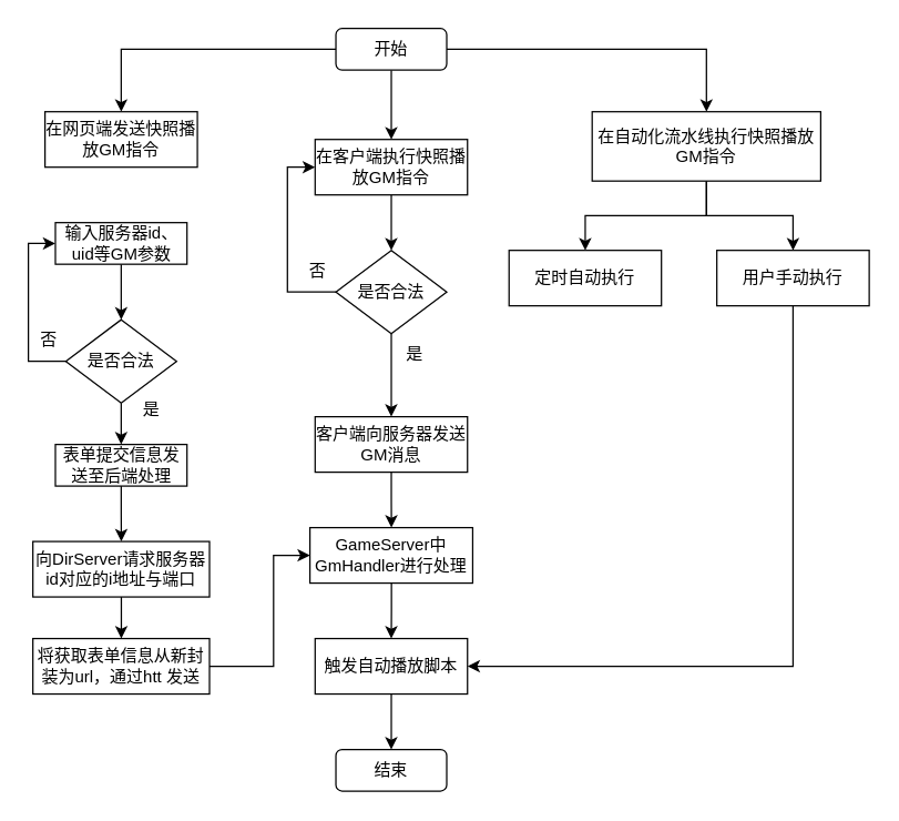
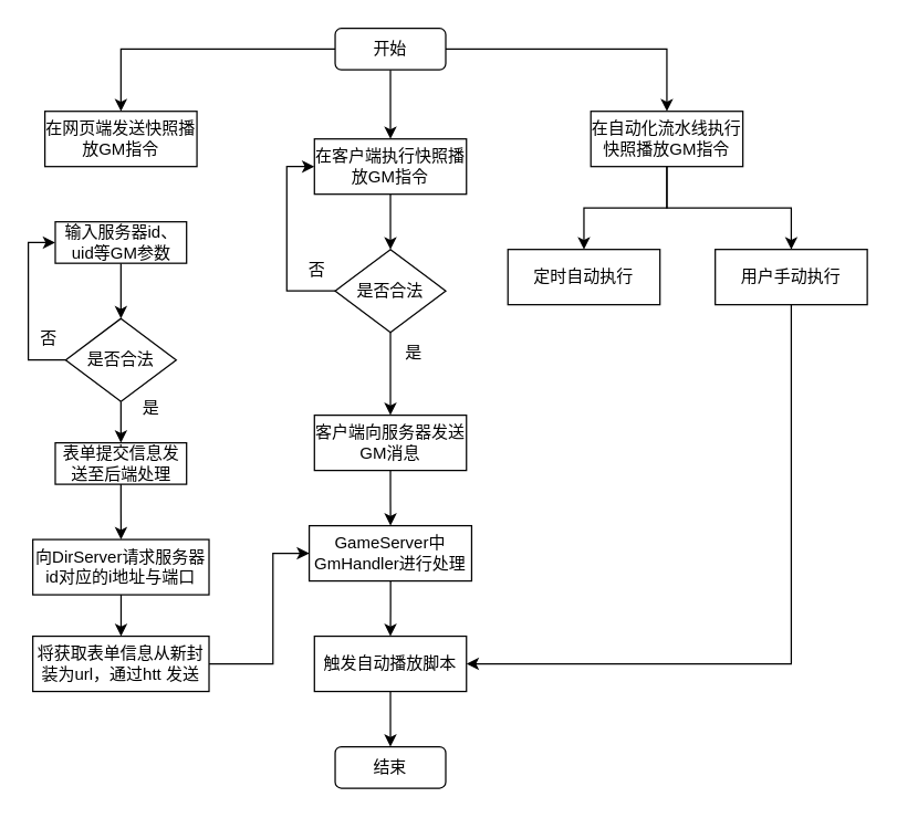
  <mxCell id="0" />
  <mxCell id="1" parent="0" />
  <mxCell id="2" style="edgeStyle=orthogonalEdgeStyle;rounded=0;orthogonalLoop=1;jettySize=auto;html=1;entryX=0.5;entryY=0;entryDx=0;entryDy=0;" edge="1" parent="1" source="5" target="8"><mxGeometry relative="1" as="geometry" /></mxCell>
  <mxCell id="3" style="edgeStyle=orthogonalEdgeStyle;rounded=0;orthogonalLoop=1;jettySize=auto;html=1;" edge="1" parent="1" source="5" target="6"><mxGeometry relative="1" as="geometry" /></mxCell>
  <mxCell id="4" style="edgeStyle=orthogonalEdgeStyle;rounded=0;orthogonalLoop=1;jettySize=auto;html=1;" edge="1" parent="1" source="5" target="11"><mxGeometry relative="1" as="geometry" /></mxCell>
  <mxCell id="5" value="开始" style="rounded=1;whiteSpace=wrap;html=1;fontSize=12;glass=0;strokeWidth=1;shadow=0;" vertex="1" parent="1"><mxGeometry x="242" y="20" width="80" height="30" as="geometry" /></mxCell>
  <mxCell id="6" value="在网页端发送快照播放GM指令" style="rounded=0;whiteSpace=wrap;html=1;" vertex="1" parent="1"><mxGeometry x="32" y="80" width="110" height="40" as="geometry" /></mxCell>
  <mxCell id="7" style="edgeStyle=orthogonalEdgeStyle;rounded=0;orthogonalLoop=1;jettySize=auto;html=1;" edge="1" parent="1" source="8" target="29"><mxGeometry relative="1" as="geometry" /></mxCell>
  <mxCell id="8" value="在客户端执行快照播放GM指令" style="rounded=0;whiteSpace=wrap;html=1;" vertex="1" parent="1"><mxGeometry x="227" y="100" width="110" height="40" as="geometry" /></mxCell>
  <mxCell id="9" style="edgeStyle=orthogonalEdgeStyle;rounded=0;orthogonalLoop=1;jettySize=auto;html=1;" edge="1" parent="1" source="11" target="30"><mxGeometry relative="1" as="geometry" /></mxCell>
  <mxCell id="10" style="edgeStyle=orthogonalEdgeStyle;rounded=0;orthogonalLoop=1;jettySize=auto;html=1;entryX=0.5;entryY=0;entryDx=0;entryDy=0;" edge="1" parent="1" source="11" target="32"><mxGeometry relative="1" as="geometry" /></mxCell>
- <mxCell id="11" value="在自动化流水线执行快照播放GM指令" style="rounded=0;whiteSpace=wrap;html=1;" vertex="1" parent="1"><mxGeometry x="427" y="80" width="165" height="50" as="geometry" /></mxCell>
+ <mxCell id="11" value="在自动化流水线执行快照播放GM指令" style="rounded=0;whiteSpace=wrap;html=1;" vertex="1" parent="1"><mxGeometry x="427" y="80" width="110" height="40" as="geometry" /></mxCell>
  <mxCell id="12" style="edgeStyle=orthogonalEdgeStyle;rounded=0;orthogonalLoop=1;jettySize=auto;html=1;" edge="1" parent="1" source="13" target="16"><mxGeometry relative="1" as="geometry" /></mxCell>
  <mxCell id="13" value="输入服务器id、uid等GM参数" style="rounded=0;whiteSpace=wrap;html=1;" vertex="1" parent="1"><mxGeometry x="39.5" y="160" width="95" height="30" as="geometry" /></mxCell>
  <mxCell id="14" style="edgeStyle=orthogonalEdgeStyle;rounded=0;orthogonalLoop=1;jettySize=auto;html=1;" edge="1" parent="1" source="16" target="18"><mxGeometry relative="1" as="geometry" /></mxCell>
  <mxCell id="15" style="edgeStyle=orthogonalEdgeStyle;rounded=0;orthogonalLoop=1;jettySize=auto;html=1;entryX=0;entryY=0.5;entryDx=0;entryDy=0;" edge="1" parent="1" source="16" target="13"><mxGeometry relative="1" as="geometry"><Array as="points"><mxPoint x="20" y="260" /><mxPoint x="20" y="175" /></Array></mxGeometry></mxCell>
  <mxCell id="16" value="是否合法" style="rhombus;whiteSpace=wrap;html=1;" vertex="1" parent="1"><mxGeometry x="47" y="230" width="80" height="60" as="geometry" /></mxCell>
  <mxCell id="17" style="edgeStyle=orthogonalEdgeStyle;rounded=0;orthogonalLoop=1;jettySize=auto;html=1;" edge="1" parent="1" source="18" target="20"><mxGeometry relative="1" as="geometry" /></mxCell>
  <mxCell id="18" value="表单提交信息发送至后端处理" style="rounded=0;whiteSpace=wrap;html=1;" vertex="1" parent="1"><mxGeometry x="39.5" y="320" width="95" height="30" as="geometry" /></mxCell>
  <mxCell id="19" style="edgeStyle=orthogonalEdgeStyle;rounded=0;orthogonalLoop=1;jettySize=auto;html=1;" edge="1" parent="1" source="20" target="22"><mxGeometry relative="1" as="geometry" /></mxCell>
  <mxCell id="20" value="向DirServer请求服务器id对应的i地址与端口" style="rounded=0;whiteSpace=wrap;html=1;" vertex="1" parent="1"><mxGeometry x="23.25" y="390" width="127.5" height="40" as="geometry" /></mxCell>
  <mxCell id="21" style="edgeStyle=orthogonalEdgeStyle;rounded=0;orthogonalLoop=1;jettySize=auto;html=1;" edge="1" parent="1" source="22" target="24"><mxGeometry relative="1" as="geometry"><Array as="points"><mxPoint x="197" y="480" /><mxPoint x="197" y="400" /></Array></mxGeometry></mxCell>
  <mxCell id="22" value="将获取表单信息从新封装为url，通过htt 发送" style="rounded=0;whiteSpace=wrap;html=1;" vertex="1" parent="1"><mxGeometry x="23.25" y="460" width="127.5" height="40" as="geometry" /></mxCell>
  <mxCell id="23" style="edgeStyle=orthogonalEdgeStyle;rounded=0;orthogonalLoop=1;jettySize=auto;html=1;entryX=0.5;entryY=0;entryDx=0;entryDy=0;" edge="1" parent="1" source="24" target="34"><mxGeometry relative="1" as="geometry" /></mxCell>
  <mxCell id="24" value="GameServer中GmHandler进行处理" style="rounded=0;whiteSpace=wrap;html=1;" vertex="1" parent="1"><mxGeometry x="223.25" y="380" width="117.5" height="40" as="geometry" /></mxCell>
  <mxCell id="25" style="edgeStyle=orthogonalEdgeStyle;rounded=0;orthogonalLoop=1;jettySize=auto;html=1;exitX=0.5;exitY=1;exitDx=0;exitDy=0;" edge="1" parent="1" source="26" target="24"><mxGeometry relative="1" as="geometry" /></mxCell>
  <mxCell id="26" value="客户端向服务器发送GM消息" style="rounded=0;whiteSpace=wrap;html=1;" vertex="1" parent="1"><mxGeometry x="227" y="300" width="110" height="40" as="geometry" /></mxCell>
  <mxCell id="27" style="edgeStyle=orthogonalEdgeStyle;rounded=0;orthogonalLoop=1;jettySize=auto;html=1;entryX=0;entryY=0.5;entryDx=0;entryDy=0;" edge="1" parent="1" source="29" target="8"><mxGeometry relative="1" as="geometry"><Array as="points"><mxPoint x="207" y="210" /><mxPoint x="207" y="120" /></Array></mxGeometry></mxCell>
  <mxCell id="28" style="edgeStyle=orthogonalEdgeStyle;rounded=0;orthogonalLoop=1;jettySize=auto;html=1;entryX=0.5;entryY=0;entryDx=0;entryDy=0;" edge="1" parent="1" source="29" target="26"><mxGeometry relative="1" as="geometry" /></mxCell>
  <mxCell id="29" value="是否合法" style="rhombus;whiteSpace=wrap;html=1;" vertex="1" parent="1"><mxGeometry x="242" y="180" width="80" height="60" as="geometry" /></mxCell>
  <mxCell id="30" value="定时自动执行" style="rounded=0;whiteSpace=wrap;html=1;" vertex="1" parent="1"><mxGeometry x="367" y="180" width="110" height="40" as="geometry" /></mxCell>
  <mxCell id="31" style="edgeStyle=orthogonalEdgeStyle;rounded=0;orthogonalLoop=1;jettySize=auto;html=1;entryX=1;entryY=0.5;entryDx=0;entryDy=0;" edge="1" parent="1" source="32" target="34"><mxGeometry relative="1" as="geometry"><Array as="points"><mxPoint x="572" y="480" /></Array></mxGeometry></mxCell>
  <mxCell id="32" value="用户手动执行" style="rounded=0;whiteSpace=wrap;html=1;" vertex="1" parent="1"><mxGeometry x="517" y="180" width="110" height="40" as="geometry" /></mxCell>
  <mxCell id="33" style="edgeStyle=orthogonalEdgeStyle;rounded=0;orthogonalLoop=1;jettySize=auto;html=1;entryX=0.5;entryY=0;entryDx=0;entryDy=0;" edge="1" parent="1" source="34" target="35"><mxGeometry relative="1" as="geometry" /></mxCell>
  <mxCell id="34" value="触发自动播放脚本" style="rounded=0;whiteSpace=wrap;html=1;" vertex="1" parent="1"><mxGeometry x="227" y="460" width="110" height="40" as="geometry" /></mxCell>
  <mxCell id="35" value="结束" style="rounded=1;whiteSpace=wrap;html=1;fontSize=12;glass=0;strokeWidth=1;shadow=0;" vertex="1" parent="1"><mxGeometry x="242" y="540" width="80" height="30" as="geometry" /></mxCell>
  <mxCell id="36" value="是" style="text;strokeColor=none;fillColor=none;align=left;verticalAlign=middle;spacingLeft=4;spacingRight=4;overflow=hidden;points=[[0,0.5],[1,0.5]];portConstraint=eastwest;rotatable=0;whiteSpace=wrap;html=1;" vertex="1" parent="1"><mxGeometry x="97" y="280" width="80" height="30" as="geometry" /></mxCell>
  <mxCell id="37" value="是" style="text;strokeColor=none;fillColor=none;align=left;verticalAlign=middle;spacingLeft=4;spacingRight=4;overflow=hidden;points=[[0,0.5],[1,0.5]];portConstraint=eastwest;rotatable=0;whiteSpace=wrap;html=1;" vertex="1" parent="1"><mxGeometry x="287" y="240" width="80" height="30" as="geometry" /></mxCell>
  <mxCell id="38" value="否" style="text;strokeColor=none;fillColor=none;align=left;verticalAlign=middle;spacingLeft=4;spacingRight=4;overflow=hidden;points=[[0,0.5],[1,0.5]];portConstraint=eastwest;rotatable=0;whiteSpace=wrap;html=1;" vertex="1" parent="1"><mxGeometry x="23.25" y="230" width="80" height="30" as="geometry" /></mxCell>
  <mxCell id="39" value="否" style="text;strokeColor=none;fillColor=none;align=left;verticalAlign=middle;spacingLeft=4;spacingRight=4;overflow=hidden;points=[[0,0.5],[1,0.5]];portConstraint=eastwest;rotatable=0;whiteSpace=wrap;html=1;" vertex="1" parent="1"><mxGeometry x="217" y="180" width="80" height="30" as="geometry" /></mxCell>
